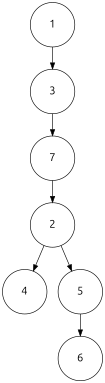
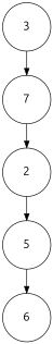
  digraph {
    fontname="Liberation Serif"
    rankdir=TB
    node [fontname="Liberation Serif" shape=circle]
    edge [fontname="Liberation Serif"]
-   n1 [height=1 label=<<FONT POINT-SIZE="18" FACE="ubuntu">1</FONT><BR ALIGN="CENTER"/>> width=1]
    n2 [height=1 label=<<FONT POINT-SIZE="18" FACE="ubuntu">3</FONT><BR ALIGN="CENTER"/>> width=1]
    n3 [height=1 label=<<FONT POINT-SIZE="18" FACE="ubuntu">2</FONT><BR ALIGN="CENTER"/>> width=1]
-   n4 [height=1 label=<<FONT POINT-SIZE="18" FACE="ubuntu">4</FONT><BR ALIGN="CENTER"/>> width=1]
    n5 [height=1 label=<<FONT POINT-SIZE="18" FACE="ubuntu">5</FONT><BR ALIGN="CENTER"/>> width=1]
    n6 [height=1 label=<<FONT POINT-SIZE="18" FACE="ubuntu">7</FONT><BR ALIGN="CENTER"/>> width=1]
    n7 [height=1 label=<<FONT POINT-SIZE="18" FACE="ubuntu">6</FONT><BR ALIGN="CENTER"/>> width=1]
-   n1 -> n2
    n2 -> n6
-   n3 -> n4
    n3 -> n5
    n5 -> n7
    n6 -> n3
  }
